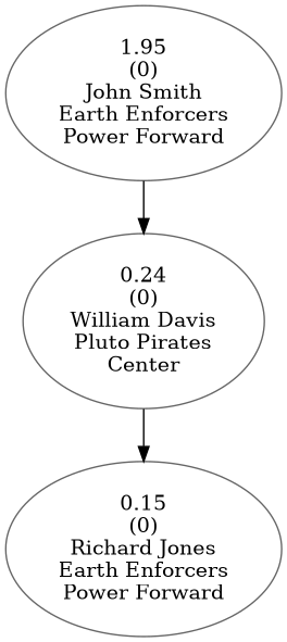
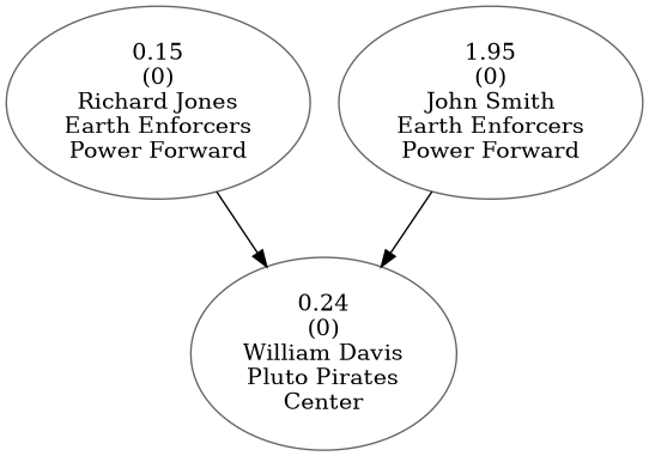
  digraph {
    node [color=gray40]
    edge [style=solid]
    n1 [label="0.24\n(0)\nWilliam Davis\nPluto Pirates\nCenter"]
    n2 [label="0.15\n(0)\nRichard Jones\nEarth Enforcers\nPower Forward"]
    n3 [label="1.95\n(0)\nJohn Smith\nEarth Enforcers\nPower Forward"]
-   n1 -> n2
+   n2 -> n1
    n3 -> n1
  }
